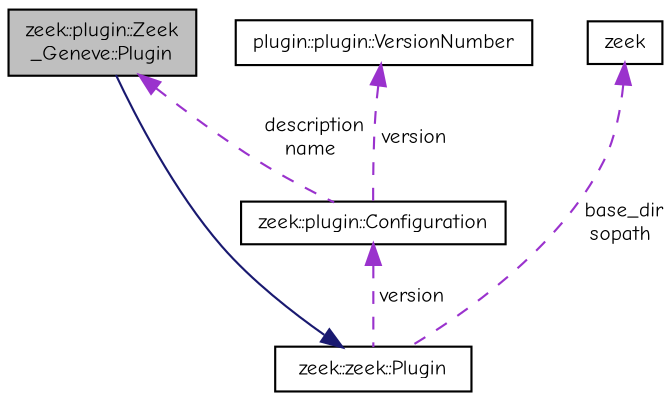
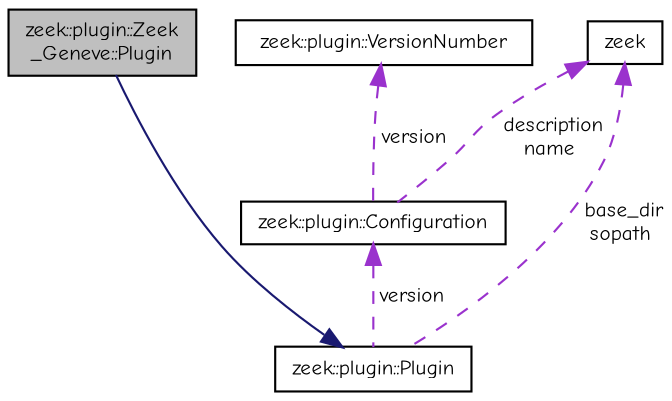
  digraph {
    fontname="Comic Neue"
    node [color=black fillcolor=white fontname="Comic Neue" fontsize=10 shape=record style=filled]
    edge [color=darkorchid3 dir=back fontname="Comic Neue" fontsize=10 labelfontname=Helvetica labelfontsize=10 style=dashed]
    n1 [fillcolor=grey75 fontcolor=black height=0.2 label="zeek::plugin::Zeek\l_Geneve::Plugin" width=0.4]
-   n2 [height=0.2 label="zeek::zeek::Plugin" width=0.4]
+   n2 [height=0.2 label="zeek::plugin::Plugin" width=0.4]
    n3 [height=0.2 label="zeek::plugin::Configuration" width=0.4]
    n4 [height=0.2 label=zeek width=0.4]
-   n5 [height=0.2 label="plugin::plugin::VersionNumber" width=0.4]
+   n5 [height=0.2 label="zeek::plugin::VersionNumber" width=0.4]
    n2 -> n1 [color=midnightblue style=solid]
    n3 -> n2 [label=" version"]
    n4 -> n2 [label=" base_dir\nsopath"]
-   n1 -> n3 [label=" description\nname"]
+   n4 -> n3 [label=" description\nname"]
    n5 -> n3 [label=" version"]
  }
